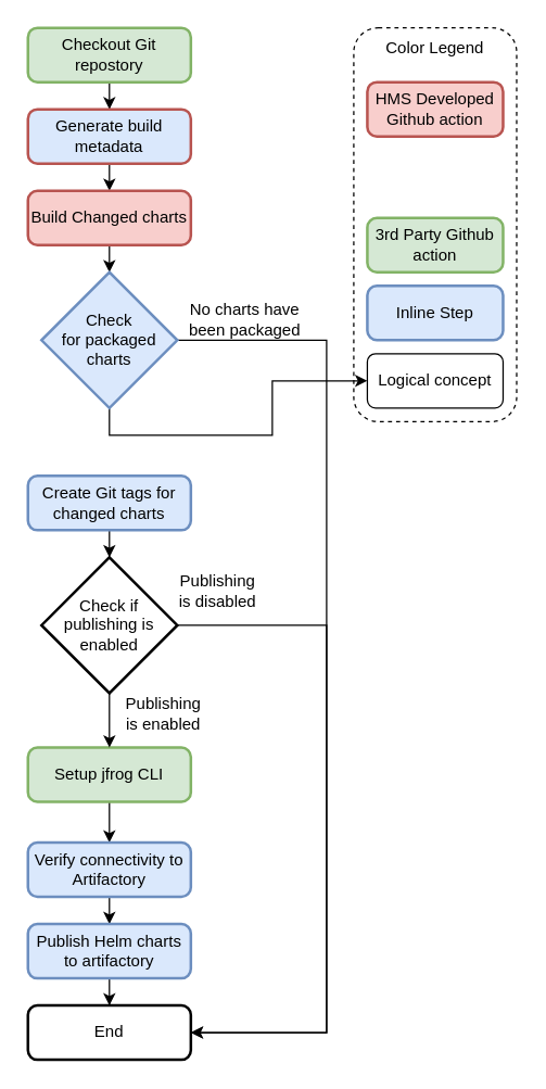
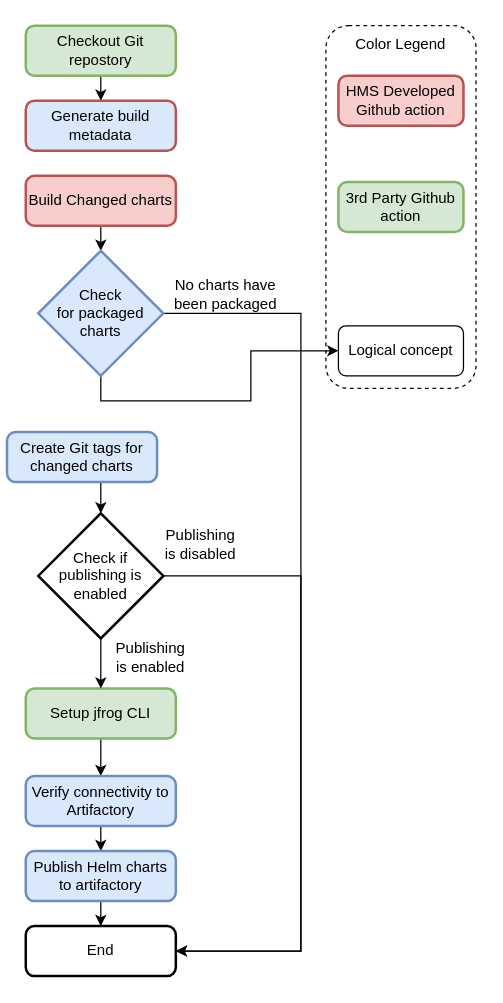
  <mxCell id="0" />
  <mxCell id="1" parent="0" />
  <mxCell id="2" value="" style="rounded=1;whiteSpace=wrap;html=1;dashed=1;" vertex="1" parent="1"><mxGeometry x="260" y="20" width="120" height="290" as="geometry" /></mxCell>
  <mxCell id="3" style="edgeStyle=orthogonalEdgeStyle;rounded=0;orthogonalLoop=1;jettySize=auto;html=1;exitX=0.5;exitY=1;exitDx=0;exitDy=0;" edge="1" parent="1" source="4" target="6"><mxGeometry relative="1" as="geometry" /></mxCell>
  <mxCell id="4" value="Checkout Git repostory" style="rounded=1;whiteSpace=wrap;html=1;absoluteArcSize=1;arcSize=14;strokeWidth=2;fillColor=#d5e8d4;strokeColor=#82b366;" vertex="1" parent="1"><mxGeometry x="20" y="20" width="120" height="40" as="geometry" /></mxCell>
- <mxCell id="5" style="edgeStyle=orthogonalEdgeStyle;rounded=0;orthogonalLoop=1;jettySize=auto;html=1;exitX=0.5;exitY=1;exitDx=0;exitDy=0;entryX=0.5;entryY=0;entryDx=0;entryDy=0;" edge="1" parent="1" source="6" target="8"><mxGeometry relative="1" as="geometry" /></mxCell>
  <mxCell id="6" value="Generate build metadata" style="rounded=1;whiteSpace=wrap;html=1;absoluteArcSize=1;arcSize=14;strokeWidth=2;fillColor=#dae8fc;strokeColor=#b85450;" vertex="1" parent="1"><mxGeometry x="20" y="80" width="120" height="40" as="geometry" /></mxCell>
  <mxCell id="7" style="edgeStyle=orthogonalEdgeStyle;rounded=0;orthogonalLoop=1;jettySize=auto;html=1;exitX=0.5;exitY=1;exitDx=0;exitDy=0;entryX=0.5;entryY=0;entryDx=0;entryDy=0;entryPerimeter=0;" edge="1" parent="1" source="8" target="20"><mxGeometry relative="1" as="geometry" /></mxCell>
  <mxCell id="8" value="Build Changed charts" style="rounded=1;whiteSpace=wrap;html=1;absoluteArcSize=1;arcSize=14;strokeWidth=2;fillColor=#f8cecc;strokeColor=#b85450;" vertex="1" parent="1"><mxGeometry x="20" y="140" width="120" height="40" as="geometry" /></mxCell>
  <mxCell id="9" style="edgeStyle=orthogonalEdgeStyle;rounded=0;orthogonalLoop=1;jettySize=auto;html=1;exitX=0.5;exitY=1;exitDx=0;exitDy=0;entryX=0.5;entryY=0;entryDx=0;entryDy=0;entryPerimeter=0;" edge="1" parent="1" source="10" target="24"><mxGeometry relative="1" as="geometry" /></mxCell>
- <mxCell id="10" value="Create Git tags for changed charts" style="rounded=1;whiteSpace=wrap;html=1;absoluteArcSize=1;arcSize=14;strokeWidth=2;fillColor=#dae8fc;strokeColor=#6c8ebf;" vertex="1" parent="1"><mxGeometry x="20" y="350" width="120" height="40" as="geometry" /></mxCell>
+ <mxCell id="10" value="Create Git tags for changed charts" style="rounded=1;whiteSpace=wrap;html=1;absoluteArcSize=1;arcSize=14;strokeWidth=2;fillColor=#dae8fc;strokeColor=#6c8ebf;" vertex="1" parent="1"><mxGeometry x="5" y="345" width="120" height="40" as="geometry" /></mxCell>
  <mxCell id="11" style="edgeStyle=orthogonalEdgeStyle;rounded=0;orthogonalLoop=1;jettySize=auto;html=1;exitX=0.5;exitY=1;exitDx=0;exitDy=0;entryX=0.5;entryY=0;entryDx=0;entryDy=0;" edge="1" parent="1" source="12" target="14"><mxGeometry relative="1" as="geometry" /></mxCell>
  <mxCell id="12" value="Setup jfrog CLI" style="rounded=1;whiteSpace=wrap;html=1;absoluteArcSize=1;arcSize=14;strokeWidth=2;fillColor=#d5e8d4;strokeColor=#82b366;" vertex="1" parent="1"><mxGeometry x="20" y="550" width="120" height="40" as="geometry" /></mxCell>
  <mxCell id="13" style="edgeStyle=orthogonalEdgeStyle;rounded=0;orthogonalLoop=1;jettySize=auto;html=1;exitX=0.5;exitY=1;exitDx=0;exitDy=0;" edge="1" parent="1" source="14" target="16"><mxGeometry relative="1" as="geometry" /></mxCell>
  <mxCell id="14" value="Verify connectivity to Artifactory" style="rounded=1;whiteSpace=wrap;html=1;absoluteArcSize=1;arcSize=14;strokeWidth=2;fillColor=#dae8fc;strokeColor=#6c8ebf;" vertex="1" parent="1"><mxGeometry x="20" y="620" width="120" height="40" as="geometry" /></mxCell>
  <mxCell id="15" style="edgeStyle=orthogonalEdgeStyle;rounded=0;orthogonalLoop=1;jettySize=auto;html=1;exitX=0.5;exitY=1;exitDx=0;exitDy=0;" edge="1" parent="1" source="16" target="17"><mxGeometry relative="1" as="geometry" /></mxCell>
  <mxCell id="16" value="Publish Helm charts to artifactory" style="rounded=1;whiteSpace=wrap;html=1;absoluteArcSize=1;arcSize=14;strokeWidth=2;fillColor=#dae8fc;strokeColor=#6c8ebf;" vertex="1" parent="1"><mxGeometry x="20" y="680" width="120" height="40" as="geometry" /></mxCell>
  <mxCell id="17" value="End" style="rounded=1;whiteSpace=wrap;html=1;absoluteArcSize=1;arcSize=14;strokeWidth=2;" vertex="1" parent="1"><mxGeometry x="20" y="740" width="120" height="40" as="geometry" /></mxCell>
  <mxCell id="18" style="edgeStyle=orthogonalEdgeStyle;rounded=0;orthogonalLoop=1;jettySize=auto;html=1;exitX=1;exitY=0.5;exitDx=0;exitDy=0;exitPerimeter=0;entryX=1;entryY=0.5;entryDx=0;entryDy=0;" edge="1" parent="1" source="20" target="17"><mxGeometry relative="1" as="geometry"><Array as="points"><mxPoint x="240" y="250" /><mxPoint x="240" y="760" /></Array></mxGeometry></mxCell>
  <mxCell id="19" style="edgeStyle=orthogonalEdgeStyle;rounded=0;orthogonalLoop=1;jettySize=auto;html=1;exitX=0.5;exitY=1;exitDx=0;exitDy=0;exitPerimeter=0;" edge="1" parent="1" source="20" target="30"><mxGeometry relative="1" as="geometry" /></mxCell>
  <mxCell id="20" value="&lt;span&gt;Check&lt;br&gt;for packaged charts&lt;/span&gt;" style="strokeWidth=2;html=1;shape=mxgraph.flowchart.decision;whiteSpace=wrap;fillColor=#dae8fc;strokeColor=#6c8ebf;" vertex="1" parent="1"><mxGeometry x="30" y="200" width="100" height="100" as="geometry" /></mxCell>
  <mxCell id="21" value="No charts have been packaged" style="text;html=1;strokeColor=none;fillColor=none;align=center;verticalAlign=middle;whiteSpace=wrap;rounded=0;" vertex="1" parent="1"><mxGeometry x="130" y="220" width="100" height="30" as="geometry" /></mxCell>
  <mxCell id="22" style="edgeStyle=orthogonalEdgeStyle;rounded=0;orthogonalLoop=1;jettySize=auto;html=1;exitX=1;exitY=0.5;exitDx=0;exitDy=0;exitPerimeter=0;entryX=1;entryY=0.5;entryDx=0;entryDy=0;" edge="1" parent="1" source="24" target="17"><mxGeometry relative="1" as="geometry"><Array as="points"><mxPoint x="240" y="460" /><mxPoint x="240" y="760" /></Array></mxGeometry></mxCell>
  <mxCell id="23" style="edgeStyle=orthogonalEdgeStyle;rounded=0;orthogonalLoop=1;jettySize=auto;html=1;exitX=0.5;exitY=1;exitDx=0;exitDy=0;exitPerimeter=0;" edge="1" parent="1" source="24" target="12"><mxGeometry relative="1" as="geometry" /></mxCell>
  <mxCell id="24" value="Check if publishing is enabled" style="strokeWidth=2;html=1;shape=mxgraph.flowchart.decision;whiteSpace=wrap;" vertex="1" parent="1"><mxGeometry x="30" y="410" width="100" height="100" as="geometry" /></mxCell>
  <mxCell id="25" value="Publishing is disabled" style="text;html=1;strokeColor=none;fillColor=none;align=center;verticalAlign=middle;whiteSpace=wrap;rounded=0;" vertex="1" parent="1"><mxGeometry x="130" y="420" width="60" height="30" as="geometry" /></mxCell>
  <mxCell id="26" value="Publishing is enabled" style="text;html=1;strokeColor=none;fillColor=none;align=center;verticalAlign=middle;whiteSpace=wrap;rounded=0;" vertex="1" parent="1"><mxGeometry x="90" y="510" width="60" height="30" as="geometry" /></mxCell>
- <mxCell id="27" value="3rd Party Github action" style="rounded=1;whiteSpace=wrap;html=1;absoluteArcSize=1;arcSize=14;strokeWidth=2;fillColor=#d5e8d4;strokeColor=#82b366;" vertex="1" parent="1"><mxGeometry x="270" y="160" width="100" height="40" as="geometry" /></mxCell>
+ <mxCell id="27" value="3rd Party Github action" style="rounded=1;whiteSpace=wrap;html=1;absoluteArcSize=1;arcSize=14;strokeWidth=2;fillColor=#d5e8d4;strokeColor=#82b366;" vertex="1" parent="1"><mxGeometry x="270" y="145" width="100" height="40" as="geometry" /></mxCell>
  <mxCell id="28" value="HMS Developed Github action" style="rounded=1;whiteSpace=wrap;html=1;absoluteArcSize=1;arcSize=14;strokeWidth=2;fillColor=#f8cecc;strokeColor=#b85450;" vertex="1" parent="1"><mxGeometry x="270" y="60" width="100" height="40" as="geometry" /></mxCell>
- <mxCell id="29" value="Inline Step" style="rounded=1;whiteSpace=wrap;html=1;absoluteArcSize=1;arcSize=14;strokeWidth=2;fillColor=#dae8fc;strokeColor=#6c8ebf;" vertex="1" parent="1"><mxGeometry x="270" y="210" width="100" height="40" as="geometry" /></mxCell>
  <mxCell id="30" value="Logical concept" style="rounded=1;whiteSpace=wrap;html=1;" vertex="1" parent="1"><mxGeometry x="270" y="260" width="100" height="40" as="geometry" /></mxCell>
  <mxCell id="31" value="Color Legend" style="text;html=1;strokeColor=none;fillColor=none;align=center;verticalAlign=middle;whiteSpace=wrap;rounded=0;" vertex="1" parent="1"><mxGeometry x="270" y="20" width="100" height="30" as="geometry" /></mxCell>
